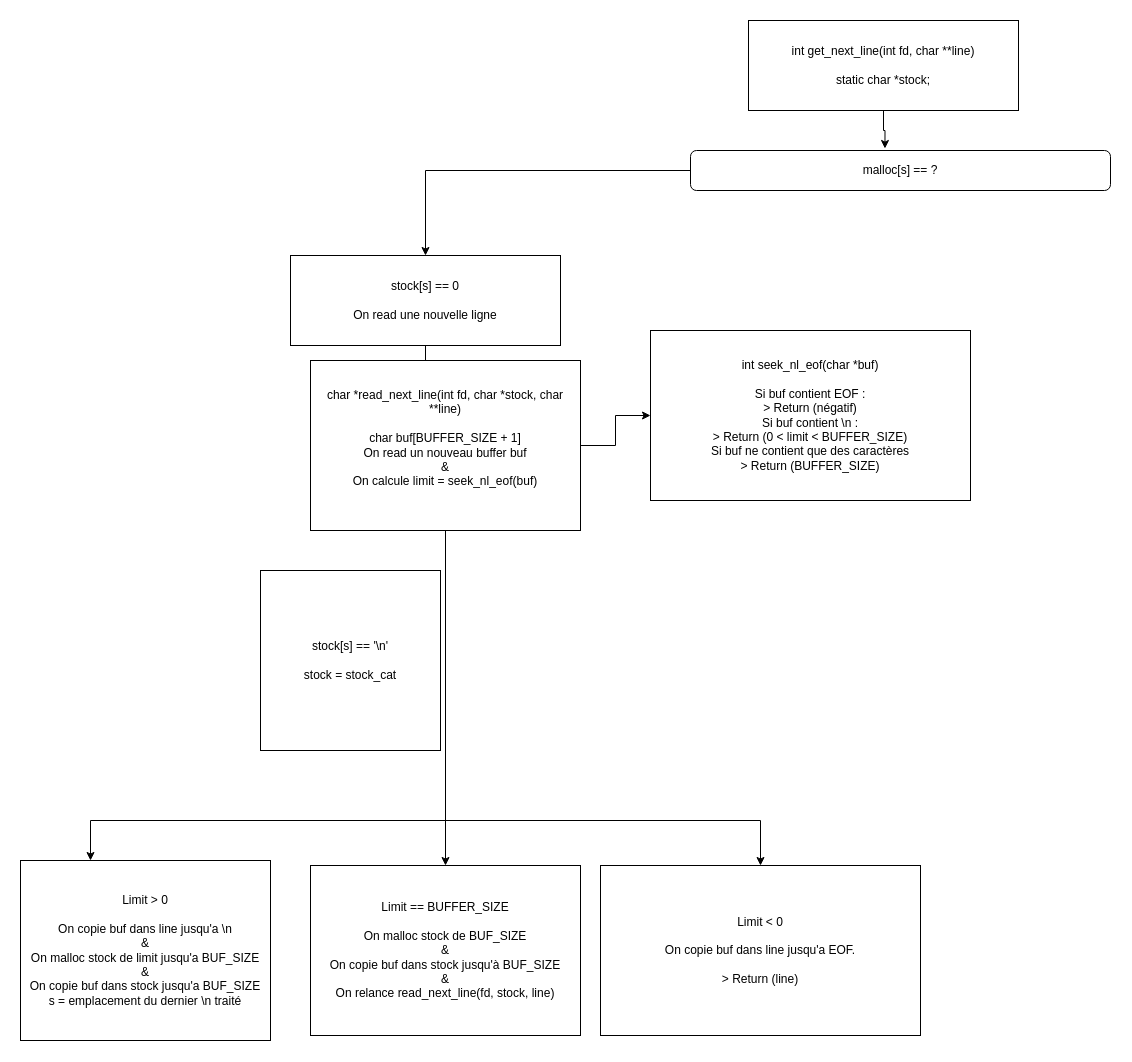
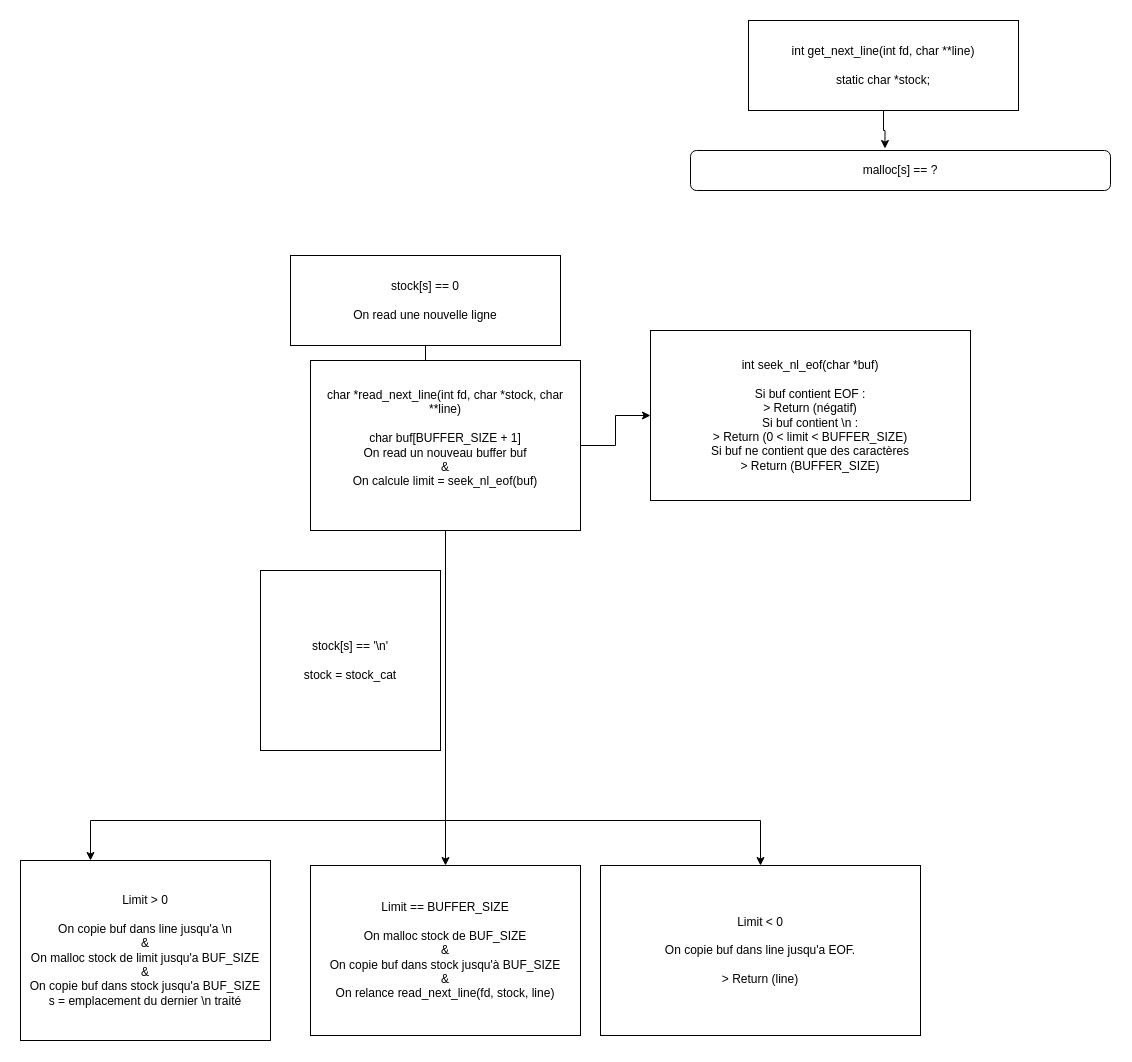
  <mxCell id="0" />
  <mxCell id="1" parent="0" />
  <mxCell id="2" value="" style="edgeStyle=orthogonalEdgeStyle;rounded=0;orthogonalLoop=1;jettySize=auto;html=1;entryX=0.463;entryY=-0.05;entryDx=0;entryDy=0;entryPerimeter=0;" edge="1" parent="1" source="3" target="15"><mxGeometry relative="1" as="geometry" /></mxCell>
  <mxCell id="3" value="&lt;div&gt;int get_next_line(int fd, char **line)&lt;/div&gt;&lt;div&gt;&lt;br&gt;&lt;/div&gt;&lt;div&gt;static char *stock;&lt;br&gt;&lt;/div&gt;" style="rounded=0;whiteSpace=wrap;html=1;" vertex="1" parent="1"><mxGeometry x="748" y="20" width="270" height="90" as="geometry" /></mxCell>
- <mxCell id="4" value="" style="edgeStyle=orthogonalEdgeStyle;rounded=0;orthogonalLoop=1;jettySize=auto;html=1;exitX=0;exitY=0.5;exitDx=0;exitDy=0;" edge="1" parent="1" source="15" target="6"><mxGeometry relative="1" as="geometry" /></mxCell>
  <mxCell id="5" value="" style="edgeStyle=orthogonalEdgeStyle;rounded=0;orthogonalLoop=1;jettySize=auto;html=1;" edge="1" parent="1" source="6" target="11"><mxGeometry relative="1" as="geometry" /></mxCell>
  <mxCell id="6" value="&lt;div&gt;stock[s] == 0&lt;/div&gt;&lt;div&gt;&lt;br&gt;&lt;/div&gt;&lt;div&gt;On read une nouvelle ligne&lt;br&gt;&lt;/div&gt;" style="rounded=0;whiteSpace=wrap;html=1;" vertex="1" parent="1"><mxGeometry x="290" y="255" width="270" height="90" as="geometry" /></mxCell>
  <mxCell id="7" value="" style="edgeStyle=orthogonalEdgeStyle;rounded=0;orthogonalLoop=1;jettySize=auto;html=1;" edge="1" parent="1" source="11" target="13"><mxGeometry relative="1" as="geometry" /></mxCell>
  <mxCell id="8" value="" style="edgeStyle=orthogonalEdgeStyle;rounded=0;orthogonalLoop=1;jettySize=auto;html=1;entryX=0.5;entryY=0;entryDx=0;entryDy=0;" edge="1" parent="1" source="11" target="14"><mxGeometry relative="1" as="geometry"><Array as="points"><mxPoint x="445" y="820" /><mxPoint x="760" y="820" /></Array></mxGeometry></mxCell>
  <mxCell id="9" style="edgeStyle=orthogonalEdgeStyle;rounded=0;orthogonalLoop=1;jettySize=auto;html=1;" edge="1" parent="1" source="11" target="12"><mxGeometry relative="1" as="geometry" /></mxCell>
  <mxCell id="10" style="edgeStyle=orthogonalEdgeStyle;rounded=0;orthogonalLoop=1;jettySize=auto;html=1;" edge="1" parent="1" source="11" target="16"><mxGeometry relative="1" as="geometry"><mxPoint x="90" y="610" as="targetPoint" /><Array as="points"><mxPoint x="445" y="820" /><mxPoint x="90" y="820" /></Array></mxGeometry></mxCell>
  <mxCell id="11" value="&lt;div&gt;char *read_next_line(int fd, char *stock, char **line)&lt;/div&gt;&lt;div&gt;&lt;br&gt;&lt;/div&gt;&lt;div&gt;char buf[BUFFER_SIZE + 1]&lt;/div&gt;&lt;div&gt;On read un nouveau buffer buf&lt;/div&gt;&lt;div&gt;&amp;amp;&lt;/div&gt;&lt;div&gt;On calcule limit = seek_nl_eof(buf)&lt;br&gt;&lt;/div&gt;&lt;div&gt;&lt;br&gt;&lt;/div&gt;" style="rounded=0;whiteSpace=wrap;html=1;" vertex="1" parent="1"><mxGeometry x="310" y="360" width="270" height="170" as="geometry" /></mxCell>
  <mxCell id="12" value="&lt;div&gt;Limit == BUFFER_SIZE&lt;/div&gt;&lt;div&gt;&lt;br&gt;&lt;/div&gt;&lt;div&gt;On malloc stock de BUF_SIZE&lt;/div&gt;&lt;div&gt;&amp;amp;&lt;br&gt;&lt;/div&gt;&lt;div&gt;On copie buf dans stock jusqu'à BUF_SIZE&lt;/div&gt;&lt;div&gt;&amp;amp;&lt;/div&gt;&lt;div&gt;On relance read_next_line(fd, stock, line)&lt;br&gt;&lt;/div&gt;" style="rounded=0;whiteSpace=wrap;html=1;" vertex="1" parent="1"><mxGeometry x="310" y="865" width="270" height="170" as="geometry" /></mxCell>
  <mxCell id="13" value="&lt;div&gt;int seek_nl_eof(char *buf)&lt;/div&gt;&lt;div&gt;&lt;br&gt;&lt;/div&gt;&lt;div&gt;Si buf contient EOF :&lt;br&gt;&lt;/div&gt;&lt;div&gt;&amp;gt; Return (négatif)&lt;/div&gt;&lt;div&gt;Si buf contient \n :&lt;br&gt;&lt;/div&gt;&lt;div&gt;&amp;gt; Return (0 &amp;lt; limit &amp;lt; BUFFER_SIZE)&lt;/div&gt;&lt;div&gt;Si buf ne contient que des caractères&lt;/div&gt;&lt;div&gt;&amp;gt; Return (BUFFER_SIZE)&lt;br&gt;&lt;/div&gt;" style="rounded=0;whiteSpace=wrap;html=1;" vertex="1" parent="1"><mxGeometry x="650" y="330" width="320" height="170" as="geometry" /></mxCell>
  <mxCell id="14" value="&lt;div&gt;Limit &amp;lt; 0&lt;/div&gt;&lt;div&gt;&lt;br&gt;&lt;/div&gt;&lt;div&gt;On copie buf dans line jusqu'a EOF.&lt;/div&gt;&lt;div&gt;&lt;br&gt;&lt;/div&gt;&lt;div&gt;&amp;gt; Return (line)&lt;br&gt;&lt;/div&gt;" style="rounded=0;whiteSpace=wrap;html=1;" vertex="1" parent="1"><mxGeometry x="600" y="865" width="320" height="170" as="geometry" /></mxCell>
  <mxCell id="15" value="malloc[s] == ?" style="rounded=1;whiteSpace=wrap;html=1;" vertex="1" parent="1"><mxGeometry x="690" y="150" width="420" height="40" as="geometry" /></mxCell>
  <mxCell id="16" value="&lt;div&gt;Limit &amp;gt; 0&lt;/div&gt;&lt;div&gt;&lt;br&gt;&lt;/div&gt;&lt;div&gt;On copie buf dans line jusqu'a \n&lt;/div&gt;&lt;div&gt;&amp;amp;&lt;/div&gt;&lt;div&gt;On malloc stock de limit jusqu'a BUF_SIZE&lt;/div&gt;&lt;div&gt;&amp;amp;&lt;br&gt;&lt;/div&gt;&lt;div&gt;On copie buf dans stock jusqu'a BUF_SIZE&lt;/div&gt;&lt;div&gt;s = emplacement du dernier \n traité&lt;br&gt;&lt;/div&gt;" style="rounded=0;whiteSpace=wrap;html=1;" vertex="1" parent="1"><mxGeometry x="20" y="860" width="250" height="180" as="geometry" /></mxCell>
  <mxCell id="17" value="&lt;div&gt;stock[s] == '\n'&lt;/div&gt;&lt;div&gt;&lt;br&gt;&lt;/div&gt;&lt;div&gt;stock = stock_cat&lt;br&gt;&lt;/div&gt;" style="rounded=0;whiteSpace=wrap;html=1;" vertex="1" parent="1"><mxGeometry x="260" y="570" width="180" height="180" as="geometry" /></mxCell>
